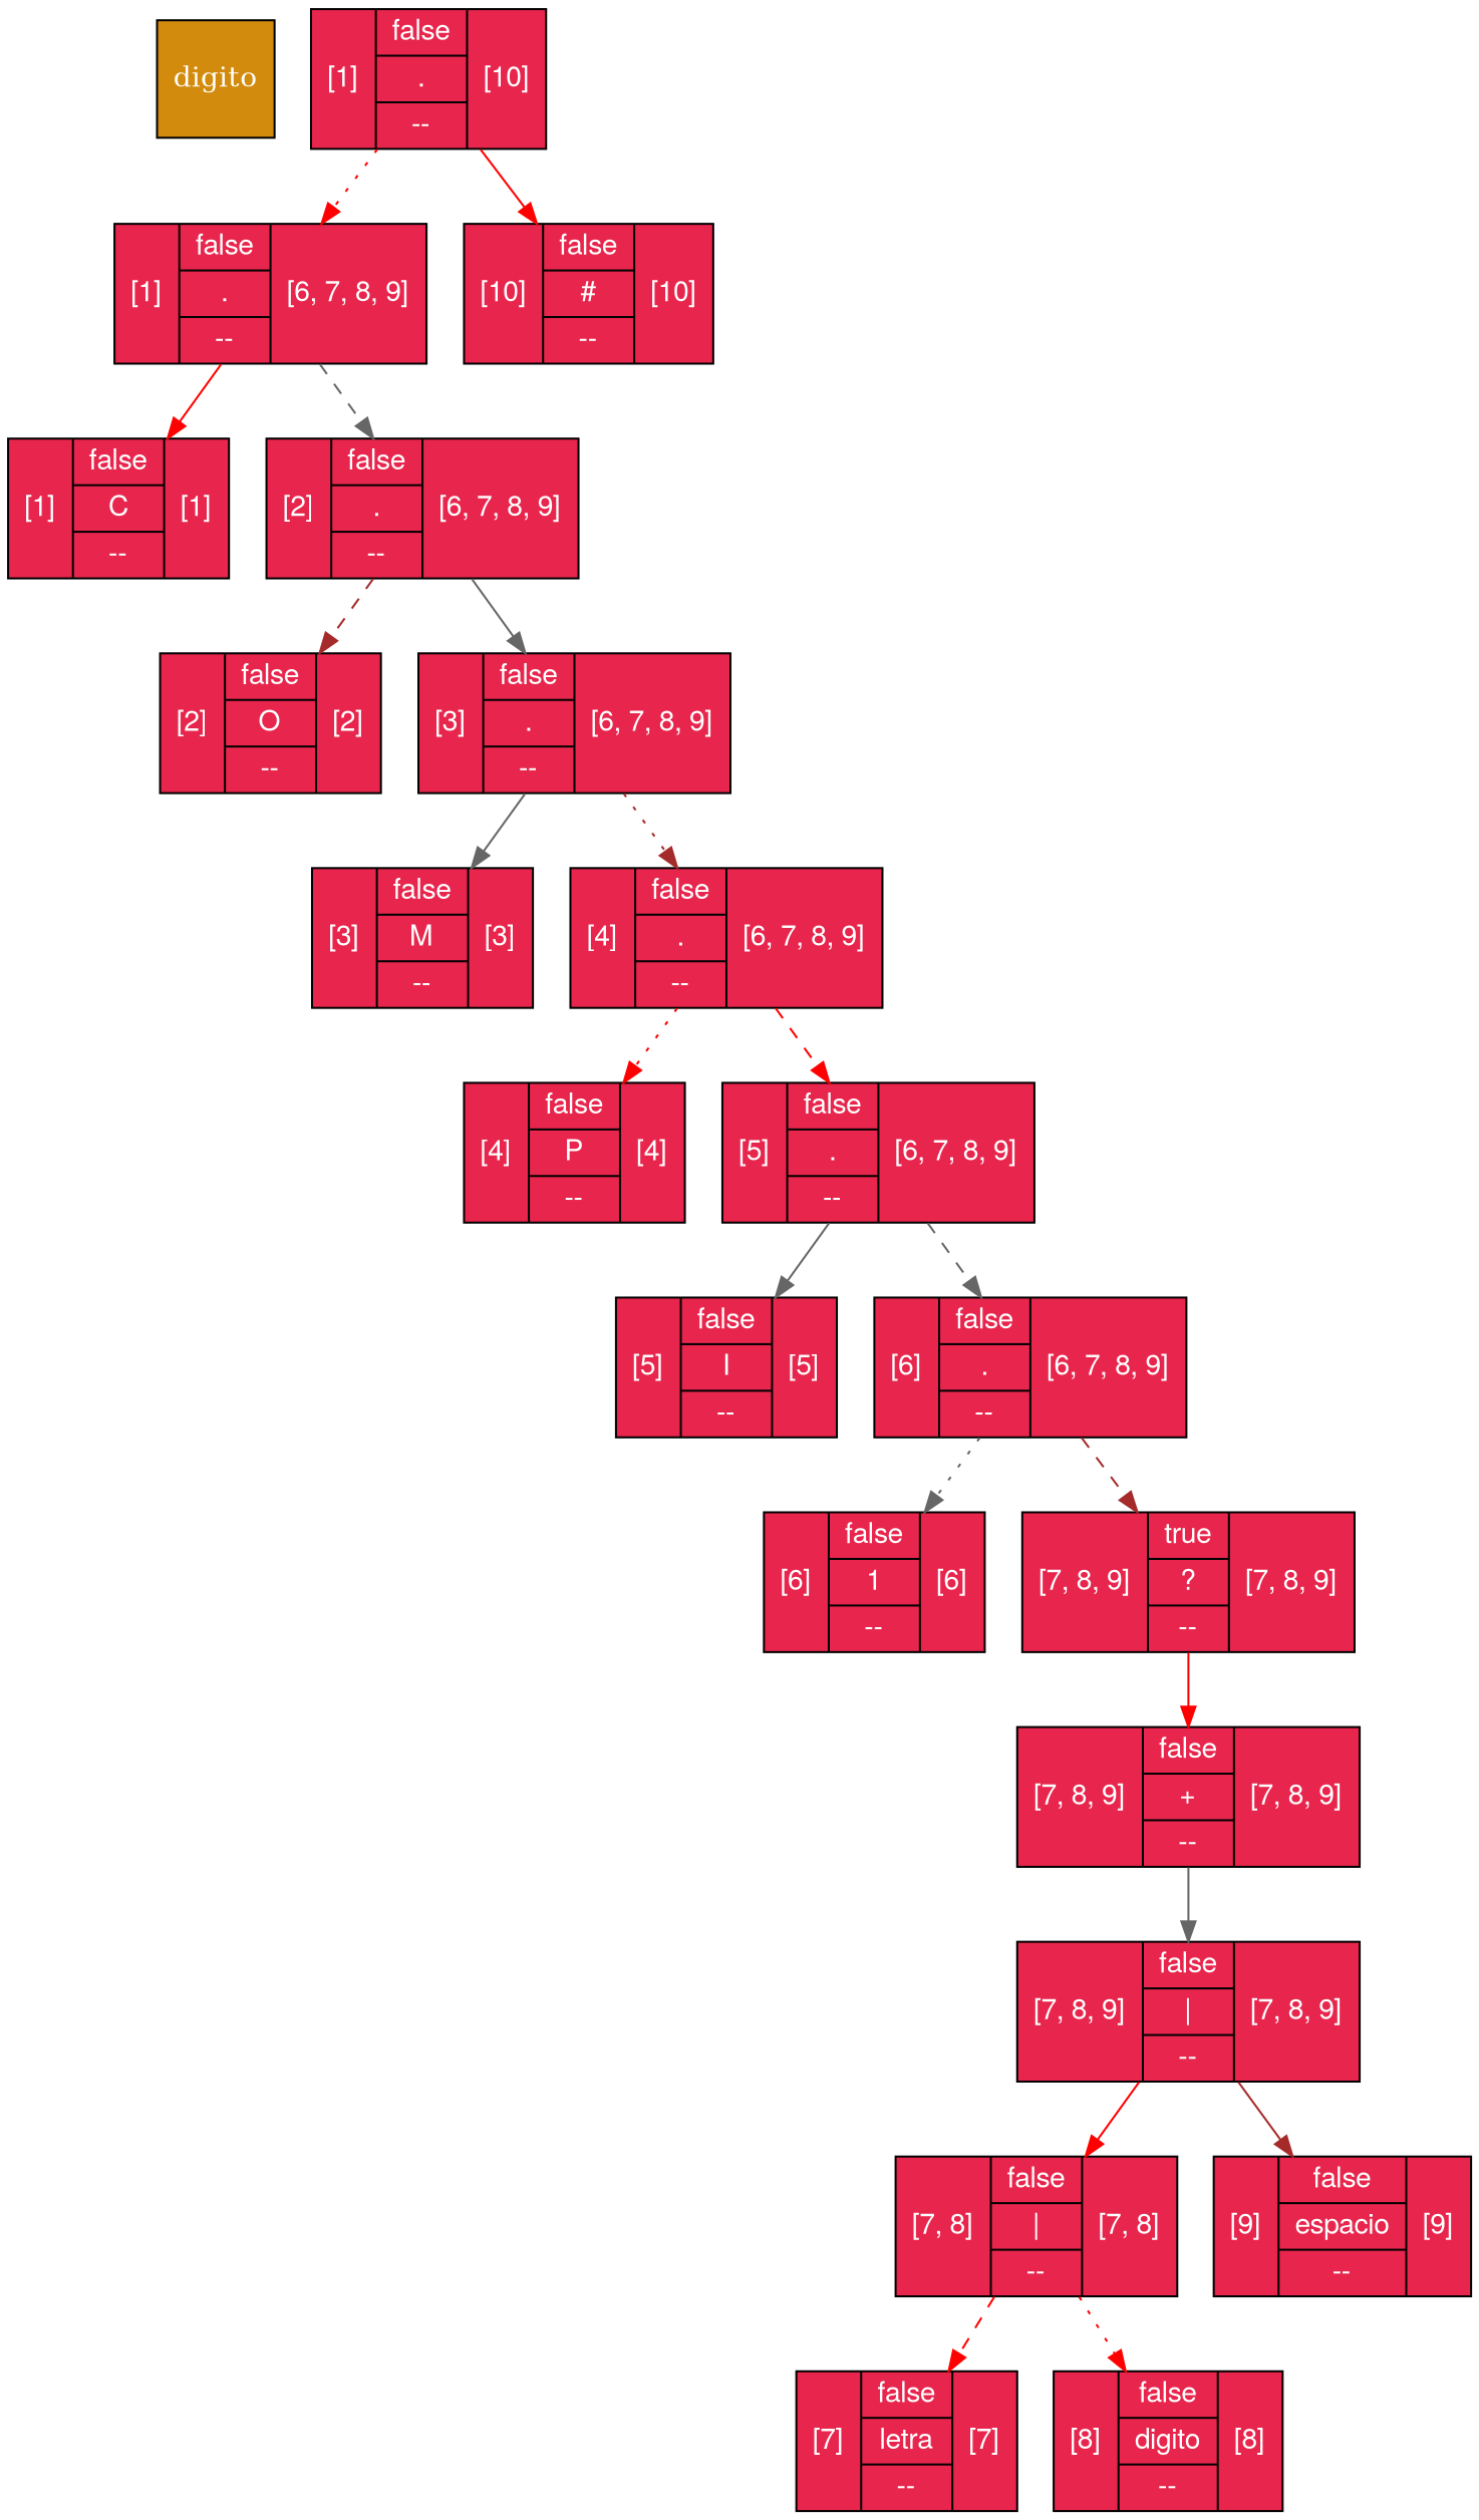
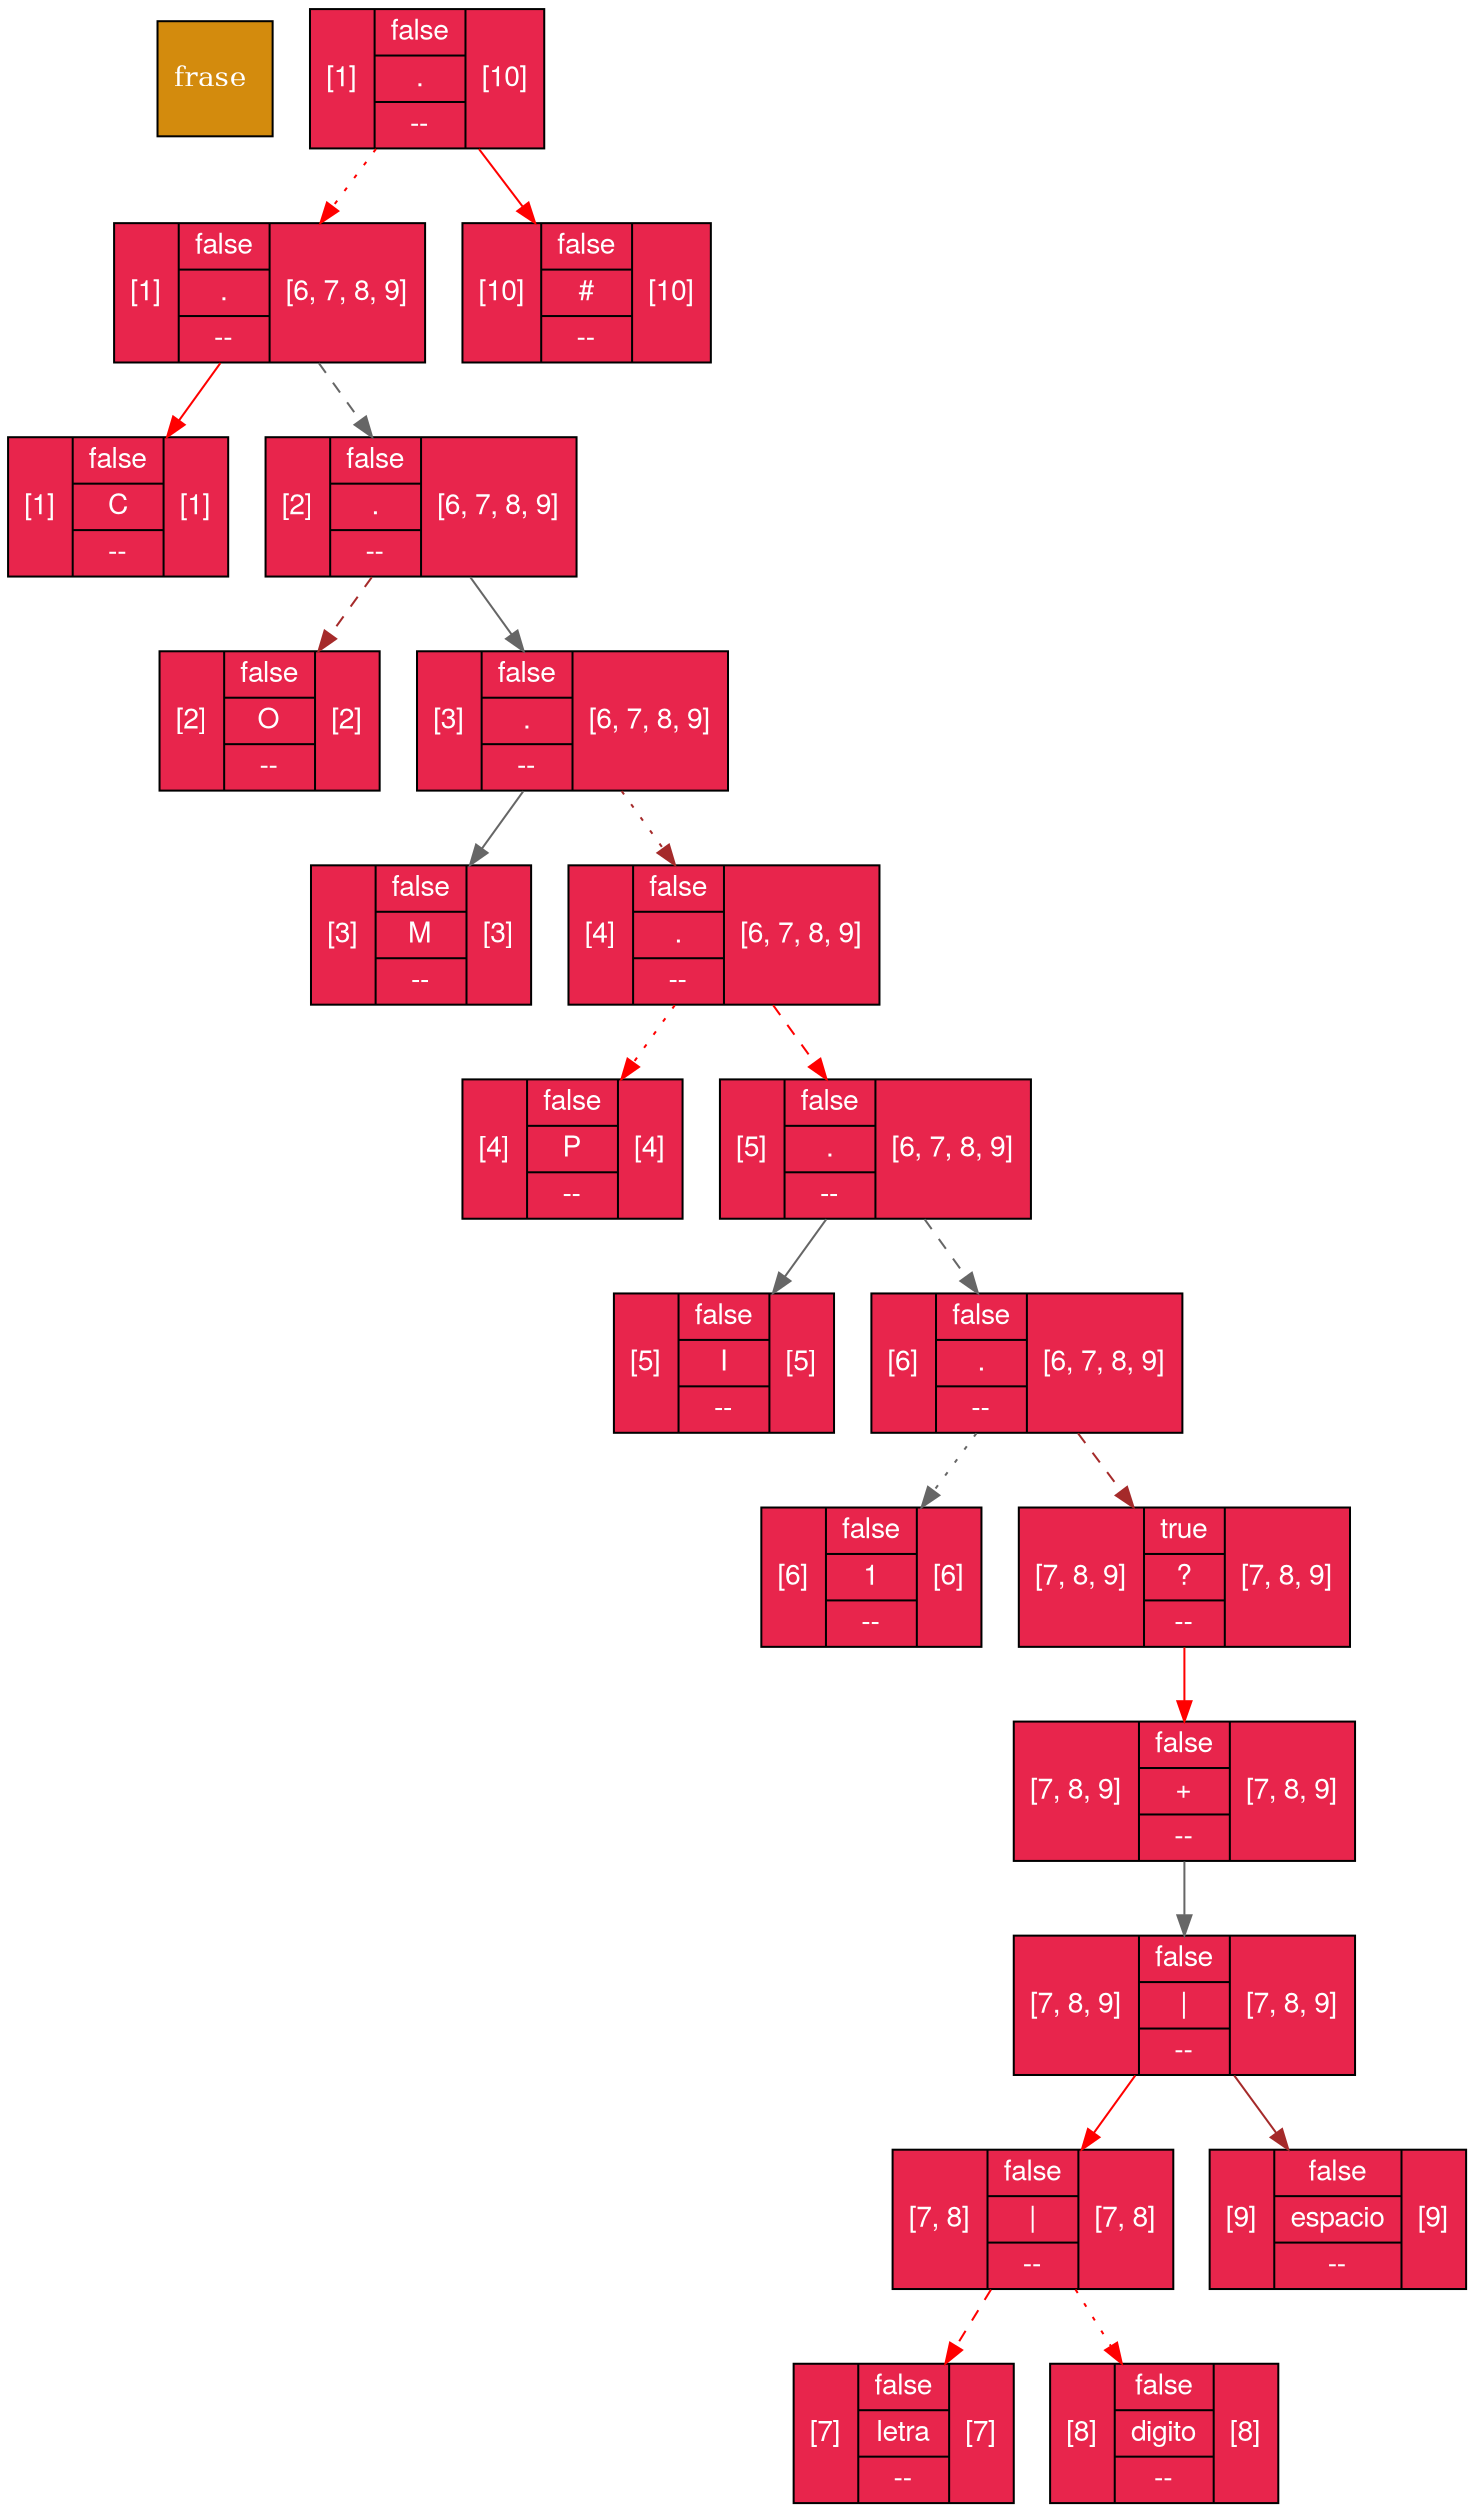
  digraph {
    node [fillcolor="#E8254C" fontcolor=white shape=record style=filled fontname="Helvetica,Arial,sans-serif"]
    edge [color=red style=solid]
-   n1 [color="#000000" fillcolor="#D38B0D" label=digito shape=square fontname=""]
+   n1 [color="#000000" fillcolor="#D38B0D" label="frase " shape=square fontname=""]
    n2 [label=" [1]|{false|.|--}|[10]"]
    n3 [label=" [1]|{false|.|--}|[6, 7, 8, 9]"]
    n4 [label=" [10]|{false|#|--}|[10]"]
    n5 [label=" [1]|{false|C|--}|[1]"]
    n6 [label=" [2]|{false|.|--}|[6, 7, 8, 9]"]
    n7 [label=" [2]|{false|O|--}|[2]"]
    n8 [label=" [3]|{false|.|--}|[6, 7, 8, 9]"]
    n9 [label=" [3]|{false|M|--}|[3]"]
    n10 [label=" [4]|{false|.|--}|[6, 7, 8, 9]"]
    n11 [label=" [4]|{false|P|--}|[4]"]
    n12 [label=" [5]|{false|.|--}|[6, 7, 8, 9]"]
    n13 [label=" [5]|{false|I|--}|[5]"]
    n14 [label=" [6]|{false|.|--}|[6, 7, 8, 9]"]
    n15 [label=" [6]|{false|1|--}|[6]"]
    n16 [label=" [7, 8, 9]|{true|?|--}|[7, 8, 9]"]
    n17 [label=" [7, 8, 9]|{false|+|--}|[7, 8, 9]"]
    n18 [label=" [7, 8, 9]|{false| \||--}|[7, 8, 9]"]
    n19 [label=" [7, 8]|{false| \||--}|[7, 8]"]
    n20 [label=" [9]|{false|espacio|--}|[9]"]
    n21 [label=" [7]|{false|letra|--}|[7]"]
    n22 [label=" [8]|{false|digito|--}|[8]"]
    n2 -> n3 [style=dotted]
    n2 -> n4
    n3 -> n5
    n3 -> n6 [color=gray40 style=dashed]
    n6 -> n7 [color=brown style=dashed]
    n6 -> n8 [color=gray40]
    n8 -> n9 [color=gray40]
    n8 -> n10 [color=brown style=dotted]
    n10 -> n11 [style=dotted]
    n10 -> n12 [style=dashed]
    n12 -> n13 [color=gray40]
    n12 -> n14 [color=gray40 style=dashed]
    n14 -> n15 [color=gray40 style=dotted]
    n14 -> n16 [color=brown style=dashed]
    n16 -> n17
    n17 -> n18 [color=gray40]
    n18 -> n19
    n18 -> n20 [color=brown]
    n19 -> n21 [style=dashed]
    n19 -> n22 [style=dotted]
  }
